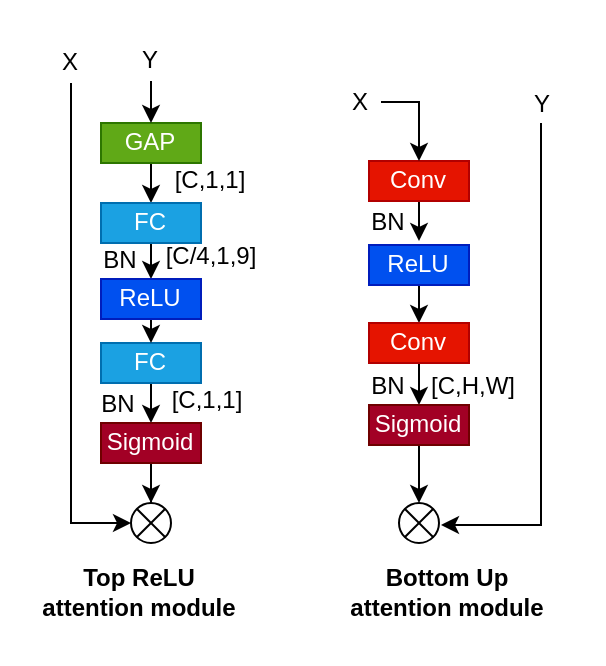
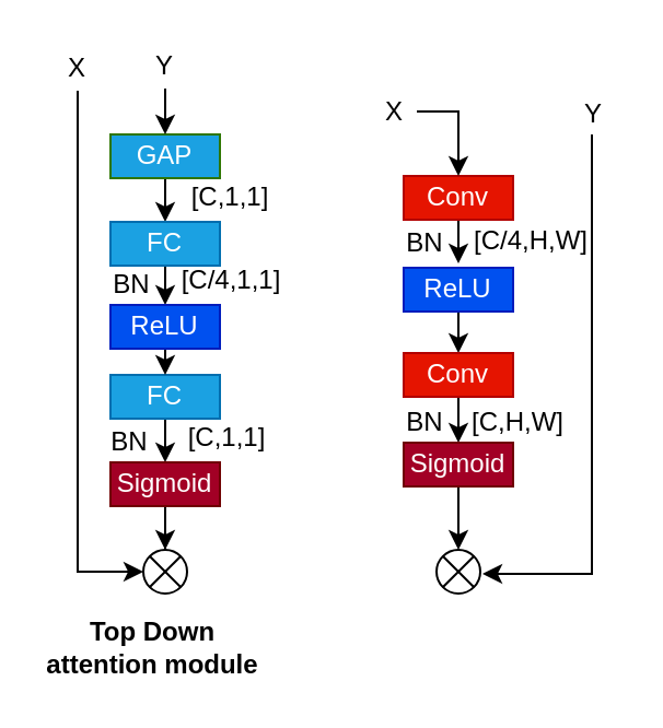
  <mxCell id="0" />
  <mxCell id="1" parent="0" />
  <mxCell id="2" style="edgeStyle=orthogonalEdgeStyle;rounded=0;orthogonalLoop=1;jettySize=auto;html=1;exitX=0.5;exitY=1;exitDx=0;exitDy=0;entryX=0.5;entryY=0;entryDx=0;entryDy=0;" edge="1" parent="1" source="3" target="7"><mxGeometry relative="1" as="geometry" /></mxCell>
- <mxCell id="3" value="GAP" style="rounded=0;whiteSpace=wrap;html=1;fillColor=#60a917;fontColor=#ffffff;strokeColor=#2D7600;" vertex="1" parent="1"><mxGeometry x="50" y="61" width="50" height="20" as="geometry" /></mxCell>
+ <mxCell id="3" value="GAP" style="rounded=0;whiteSpace=wrap;html=1;fillColor=#1ba1e2;fontColor=#ffffff;strokeColor=#2D7600;" vertex="1" parent="1"><mxGeometry x="50" y="61" width="50" height="20" as="geometry" /></mxCell>
  <mxCell id="4" style="edgeStyle=orthogonalEdgeStyle;rounded=0;orthogonalLoop=1;jettySize=auto;html=1;exitX=0.5;exitY=1;exitDx=0;exitDy=0;entryX=0.5;entryY=0;entryDx=0;entryDy=0;" edge="1" parent="1" source="5" target="11"><mxGeometry relative="1" as="geometry" /></mxCell>
  <mxCell id="5" value="FC" style="rounded=0;whiteSpace=wrap;html=1;fillColor=#1ba1e2;fontColor=#ffffff;strokeColor=#006EAF;" vertex="1" parent="1"><mxGeometry x="50" y="171" width="50" height="20" as="geometry" /></mxCell>
  <mxCell id="6" style="edgeStyle=orthogonalEdgeStyle;rounded=0;orthogonalLoop=1;jettySize=auto;html=1;exitX=0.5;exitY=1;exitDx=0;exitDy=0;entryX=0.5;entryY=0;entryDx=0;entryDy=0;" edge="1" parent="1" source="7" target="9"><mxGeometry relative="1" as="geometry" /></mxCell>
  <mxCell id="7" value="FC" style="rounded=0;whiteSpace=wrap;html=1;fillColor=#1ba1e2;fontColor=#ffffff;strokeColor=#006EAF;" vertex="1" parent="1"><mxGeometry x="50" y="101" width="50" height="20" as="geometry" /></mxCell>
  <mxCell id="8" style="edgeStyle=orthogonalEdgeStyle;rounded=0;orthogonalLoop=1;jettySize=auto;html=1;exitX=0.5;exitY=1;exitDx=0;exitDy=0;entryX=0.5;entryY=0;entryDx=0;entryDy=0;" edge="1" parent="1" source="9" target="5"><mxGeometry relative="1" as="geometry" /></mxCell>
  <mxCell id="9" value="ReLU" style="rounded=0;whiteSpace=wrap;html=1;fillColor=#0050ef;fontColor=#ffffff;strokeColor=#001DBC;" vertex="1" parent="1"><mxGeometry x="50" y="139" width="50" height="20" as="geometry" /></mxCell>
  <mxCell id="10" style="edgeStyle=orthogonalEdgeStyle;rounded=0;orthogonalLoop=1;jettySize=auto;html=1;entryX=0.5;entryY=0;entryDx=0;entryDy=0;entryPerimeter=0;" edge="1" parent="1" source="11" target="16"><mxGeometry relative="1" as="geometry" /></mxCell>
  <mxCell id="11" value="Sigmoid" style="rounded=0;whiteSpace=wrap;html=1;fillColor=#a20025;fontColor=#ffffff;strokeColor=#6F0000;" vertex="1" parent="1"><mxGeometry x="50" y="211" width="50" height="20" as="geometry" /></mxCell>
  <mxCell id="12" style="edgeStyle=orthogonalEdgeStyle;rounded=0;orthogonalLoop=1;jettySize=auto;html=1;exitX=0.5;exitY=1;exitDx=0;exitDy=0;entryX=0;entryY=0.5;entryDx=0;entryDy=0;entryPerimeter=0;" edge="1" parent="1" source="13" target="16"><mxGeometry relative="1" as="geometry"><Array as="points"><mxPoint x="35" y="261" /></Array></mxGeometry></mxCell>
  <mxCell id="13" value="X" style="text;html=1;strokeColor=none;fillColor=none;align=center;verticalAlign=middle;whiteSpace=wrap;rounded=0;" vertex="1" parent="1"><mxGeometry x="20" y="21" width="30" height="20" as="geometry" /></mxCell>
  <mxCell id="14" style="edgeStyle=orthogonalEdgeStyle;rounded=0;orthogonalLoop=1;jettySize=auto;html=1;entryX=0.5;entryY=0;entryDx=0;entryDy=0;" edge="1" parent="1" source="15" target="3"><mxGeometry relative="1" as="geometry"><Array as="points"><mxPoint x="75" y="31" /></Array></mxGeometry></mxCell>
  <mxCell id="15" value="Y" style="text;html=1;strokeColor=none;fillColor=none;align=center;verticalAlign=middle;whiteSpace=wrap;rounded=0;" vertex="1" parent="1"><mxGeometry x="60" y="20" width="30" height="20" as="geometry" /></mxCell>
  <mxCell id="16" value="" style="verticalLabelPosition=bottom;verticalAlign=top;html=1;shape=mxgraph.flowchart.or;" vertex="1" parent="1"><mxGeometry x="65" y="251" width="20" height="20" as="geometry" /></mxCell>
  <mxCell id="17" style="edgeStyle=orthogonalEdgeStyle;rounded=0;orthogonalLoop=1;jettySize=auto;html=1;exitX=0.5;exitY=1;exitDx=0;exitDy=0;entryX=0.5;entryY=0;entryDx=0;entryDy=0;" edge="1" parent="1" source="18"><mxGeometry relative="1" as="geometry"><mxPoint x="209" y="120" as="targetPoint" /></mxGeometry></mxCell>
  <mxCell id="18" value="Conv" style="rounded=0;whiteSpace=wrap;html=1;fillColor=#e51400;fontColor=#ffffff;strokeColor=#B20000;" vertex="1" parent="1"><mxGeometry x="184" y="80" width="50" height="20" as="geometry" /></mxCell>
  <mxCell id="19" style="edgeStyle=orthogonalEdgeStyle;rounded=0;orthogonalLoop=1;jettySize=auto;html=1;exitX=1;exitY=0.5;exitDx=0;exitDy=0;entryX=0.5;entryY=0;entryDx=0;entryDy=0;" edge="1" parent="1" source="20" target="18"><mxGeometry relative="1" as="geometry" /></mxCell>
  <mxCell id="20" value="X" style="text;html=1;strokeColor=none;fillColor=none;align=center;verticalAlign=middle;whiteSpace=wrap;rounded=0;" vertex="1" parent="1"><mxGeometry x="170" y="41" width="20" height="19" as="geometry" /></mxCell>
  <mxCell id="21" value="" style="verticalLabelPosition=bottom;verticalAlign=top;html=1;shape=mxgraph.flowchart.or;" vertex="1" parent="1"><mxGeometry x="199" y="251" width="20" height="20" as="geometry" /></mxCell>
  <mxCell id="22" value="[C,1,1]" style="text;html=1;strokeColor=none;fillColor=none;align=center;verticalAlign=middle;whiteSpace=wrap;rounded=0;" vertex="1" parent="1"><mxGeometry x="80" y="80" width="50" height="20" as="geometry" /></mxCell>
  <mxCell id="23" value="BN" style="text;html=1;strokeColor=none;fillColor=none;align=center;verticalAlign=middle;whiteSpace=wrap;rounded=0;" vertex="1" parent="1"><mxGeometry x="50" y="121" width="20" height="18" as="geometry" /></mxCell>
- <mxCell id="24" value="[C/4,1,9]" style="text;html=1;strokeColor=none;fillColor=none;align=center;verticalAlign=middle;whiteSpace=wrap;rounded=0;" vertex="1" parent="1"><mxGeometry x="86.5" y="122" width="37" height="12" as="geometry" /></mxCell>
+ <mxCell id="24" value="[C/4,1,1]" style="text;html=1;strokeColor=none;fillColor=none;align=center;verticalAlign=middle;whiteSpace=wrap;rounded=0;" vertex="1" parent="1"><mxGeometry x="86.5" y="122" width="37" height="12" as="geometry" /></mxCell>
  <mxCell id="25" value="BN" style="text;html=1;strokeColor=none;fillColor=none;align=center;verticalAlign=middle;whiteSpace=wrap;rounded=0;" vertex="1" parent="1"><mxGeometry x="49" y="193" width="20" height="18" as="geometry" /></mxCell>
  <mxCell id="26" value="[C,1,1]" style="text;html=1;strokeColor=none;fillColor=none;align=center;verticalAlign=middle;whiteSpace=wrap;rounded=0;" vertex="1" parent="1"><mxGeometry x="85" y="194" width="37" height="12" as="geometry" /></mxCell>
  <mxCell id="27" style="edgeStyle=orthogonalEdgeStyle;rounded=0;orthogonalLoop=1;jettySize=auto;html=1;" edge="1" parent="1" source="28"><mxGeometry relative="1" as="geometry"><mxPoint x="220" y="262" as="targetPoint" /><Array as="points"><mxPoint x="270" y="262" /></Array></mxGeometry></mxCell>
  <mxCell id="28" value="Y" style="text;html=1;strokeColor=none;fillColor=none;align=center;verticalAlign=middle;whiteSpace=wrap;rounded=0;" vertex="1" parent="1"><mxGeometry x="261" y="42" width="20" height="19" as="geometry" /></mxCell>
  <mxCell id="29" style="edgeStyle=orthogonalEdgeStyle;rounded=0;orthogonalLoop=1;jettySize=auto;html=1;exitX=0.5;exitY=1;exitDx=0;exitDy=0;entryX=0.5;entryY=0;entryDx=0;entryDy=0;" edge="1" parent="1" source="30" target="32"><mxGeometry relative="1" as="geometry" /></mxCell>
  <mxCell id="30" value="ReLU" style="rounded=0;whiteSpace=wrap;html=1;fillColor=#0050ef;fontColor=#ffffff;strokeColor=#001DBC;" vertex="1" parent="1"><mxGeometry x="184" y="122" width="50" height="20" as="geometry" /></mxCell>
  <mxCell id="31" style="edgeStyle=orthogonalEdgeStyle;rounded=0;orthogonalLoop=1;jettySize=auto;html=1;exitX=0.5;exitY=1;exitDx=0;exitDy=0;entryX=0.5;entryY=0;entryDx=0;entryDy=0;" edge="1" parent="1" source="32" target="37"><mxGeometry relative="1" as="geometry" /></mxCell>
  <mxCell id="32" value="Conv" style="rounded=0;whiteSpace=wrap;html=1;fillColor=#e51400;fontColor=#ffffff;strokeColor=#B20000;" vertex="1" parent="1"><mxGeometry x="184" y="161" width="50" height="20" as="geometry" /></mxCell>
  <mxCell id="33" value="BN" style="text;html=1;strokeColor=none;fillColor=none;align=center;verticalAlign=middle;whiteSpace=wrap;rounded=0;" vertex="1" parent="1"><mxGeometry x="184" y="102" width="20" height="18" as="geometry" /></mxCell>
+ <mxCell id="34" value="[C/4,H,W]" style="text;html=1;strokeColor=none;fillColor=none;align=center;verticalAlign=middle;whiteSpace=wrap;rounded=0;" vertex="1" parent="1"><mxGeometry x="224" y="104" width="37" height="12" as="geometry" /></mxCell>
  <mxCell id="35" value="BN" style="text;html=1;strokeColor=none;fillColor=none;align=center;verticalAlign=middle;whiteSpace=wrap;rounded=0;" vertex="1" parent="1"><mxGeometry x="184" y="184" width="20" height="18" as="geometry" /></mxCell>
  <mxCell id="36" style="edgeStyle=orthogonalEdgeStyle;rounded=0;orthogonalLoop=1;jettySize=auto;html=1;exitX=0.5;exitY=1;exitDx=0;exitDy=0;entryX=0.5;entryY=0;entryDx=0;entryDy=0;entryPerimeter=0;" edge="1" parent="1" source="37" target="21"><mxGeometry relative="1" as="geometry" /></mxCell>
  <mxCell id="37" value="Sigmoid" style="rounded=0;whiteSpace=wrap;html=1;fillColor=#a20025;fontColor=#ffffff;strokeColor=#6F0000;" vertex="1" parent="1"><mxGeometry x="184" y="202" width="50" height="20" as="geometry" /></mxCell>
  <mxCell id="38" value="[C,H,W]" style="text;html=1;strokeColor=none;fillColor=none;align=center;verticalAlign=middle;whiteSpace=wrap;rounded=0;" vertex="1" parent="1"><mxGeometry x="218" y="187" width="37" height="12" as="geometry" /></mxCell>
- <mxCell id="39" value="&lt;b&gt;Top ReLU attention module&lt;/b&gt;" style="text;html=1;strokeColor=none;fillColor=none;align=center;verticalAlign=middle;whiteSpace=wrap;rounded=0;" vertex="1" parent="1"><mxGeometry x="20" y="281" width="99" height="30" as="geometry" /></mxCell>
- <mxCell id="40" value="&lt;b&gt;Bottom Up attention module&lt;/b&gt;" style="text;html=1;strokeColor=none;fillColor=none;align=center;verticalAlign=middle;whiteSpace=wrap;rounded=0;" vertex="1" parent="1"><mxGeometry x="174" y="281" width="99" height="30" as="geometry" /></mxCell>
+ <mxCell id="39" value="&lt;b&gt;Top Down attention module&lt;/b&gt;" style="text;html=1;strokeColor=none;fillColor=none;align=center;verticalAlign=middle;whiteSpace=wrap;rounded=0;" vertex="1" parent="1"><mxGeometry x="20" y="281" width="99" height="30" as="geometry" /></mxCell>
